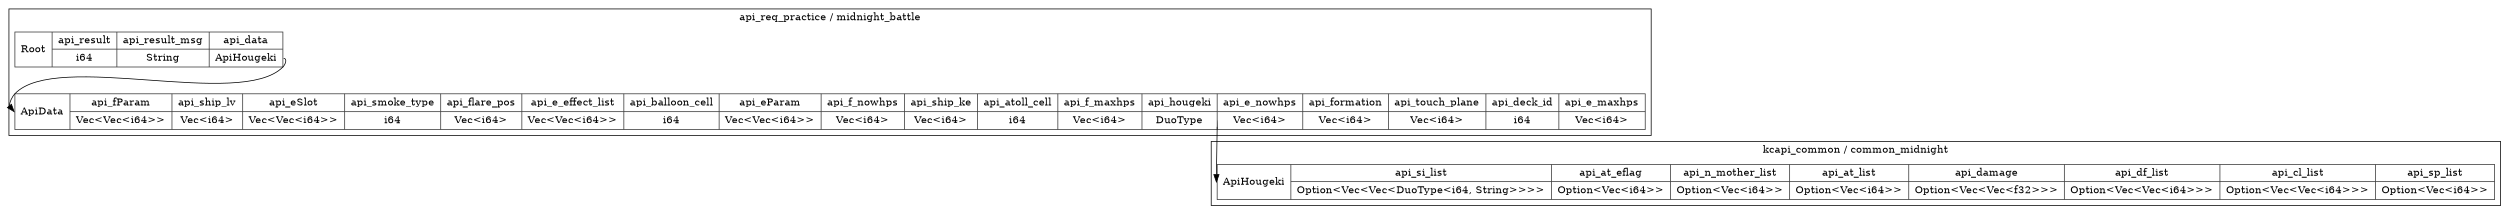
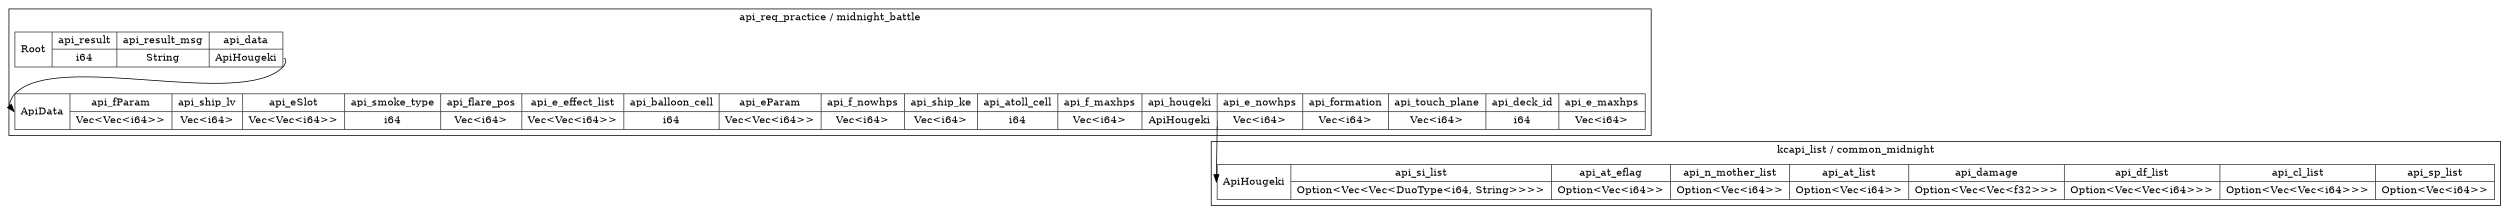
  digraph {
    rankdir=TB
    node [color=gray20 shape=record style=solid]
-   n1 [label="<ApiData> ApiData  | { api_fParam | <api_fParam> Vec\<Vec\<i64\>\> } | { api_ship_lv | <api_ship_lv> Vec\<i64\> } | { api_eSlot | <api_eSlot> Vec\<Vec\<i64\>\> } | { api_smoke_type | <api_smoke_type> i64 } | { api_flare_pos | <api_flare_pos> Vec\<i64\> } | { api_e_effect_list | <api_e_effect_list> Vec\<Vec\<i64\>\> } | { api_balloon_cell | <api_balloon_cell> i64 } | { api_eParam | <api_eParam> Vec\<Vec\<i64\>\> } | { api_f_nowhps | <api_f_nowhps> Vec\<i64\> } | { api_ship_ke | <api_ship_ke> Vec\<i64\> } | { api_atoll_cell | <api_atoll_cell> i64 } | { api_f_maxhps | <api_f_maxhps> Vec\<i64\> } | { api_hougeki | <api_hougeki> DuoType } | { api_e_nowhps | <api_e_nowhps> Vec\<i64\> } | { api_formation | <api_formation> Vec\<i64\> } | { api_touch_plane | <api_touch_plane> Vec\<i64\> } | { api_deck_id | <api_deck_id> i64 } | { api_e_maxhps | <api_e_maxhps> Vec\<i64\> }"]
+   n1 [label="<ApiData> ApiData  | { api_fParam | <api_fParam> Vec\<Vec\<i64\>\> } | { api_ship_lv | <api_ship_lv> Vec\<i64\> } | { api_eSlot | <api_eSlot> Vec\<Vec\<i64\>\> } | { api_smoke_type | <api_smoke_type> i64 } | { api_flare_pos | <api_flare_pos> Vec\<i64\> } | { api_e_effect_list | <api_e_effect_list> Vec\<Vec\<i64\>\> } | { api_balloon_cell | <api_balloon_cell> i64 } | { api_eParam | <api_eParam> Vec\<Vec\<i64\>\> } | { api_f_nowhps | <api_f_nowhps> Vec\<i64\> } | { api_ship_ke | <api_ship_ke> Vec\<i64\> } | { api_atoll_cell | <api_atoll_cell> i64 } | { api_f_maxhps | <api_f_maxhps> Vec\<i64\> } | { api_hougeki | <api_hougeki> ApiHougeki } | { api_e_nowhps | <api_e_nowhps> Vec\<i64\> } | { api_formation | <api_formation> Vec\<i64\> } | { api_touch_plane | <api_touch_plane> Vec\<i64\> } | { api_deck_id | <api_deck_id> i64 } | { api_e_maxhps | <api_e_maxhps> Vec\<i64\> }"]
    n2 [label="<Root> Root  | { api_result | <api_result> i64 } | { api_result_msg | <api_result_msg> String } | { api_data | <api_data> ApiHougeki }"]
    n3 [label="<ApiHougeki> ApiHougeki  | { api_si_list | <api_si_list> Option\<Vec\<Vec\<DuoType\<i64, String\>\>\>\> } | { api_at_eflag | <api_at_eflag> Option\<Vec\<i64\>\> } | { api_n_mother_list | <api_n_mother_list> Option\<Vec\<i64\>\> } | { api_at_list | <api_at_list> Option\<Vec\<i64\>\> } | { api_damage | <api_damage> Option\<Vec\<Vec\<f32\>\>\> } | { api_df_list | <api_df_list> Option\<Vec\<Vec\<i64\>\>\> } | { api_cl_list | <api_cl_list> Option\<Vec\<Vec\<i64\>\>\> } | { api_sp_list | <api_sp_list> Option\<Vec\<i64\>\> }"]
    subgraph cluster_1 {
      label="api_req_practice / midnight_battle"
      n1
      n2
    }
    subgraph cluster_2 {
-     label="kcapi_common / common_midnight"
+     label="kcapi_list / common_midnight"
      n3
    }
    n1 -> n3 [headport="ApiHougeki:w" tailport="api_hougeki:e"]
    n2 -> n1 [headport="ApiData:w" tailport="api_data:e"]
  }
